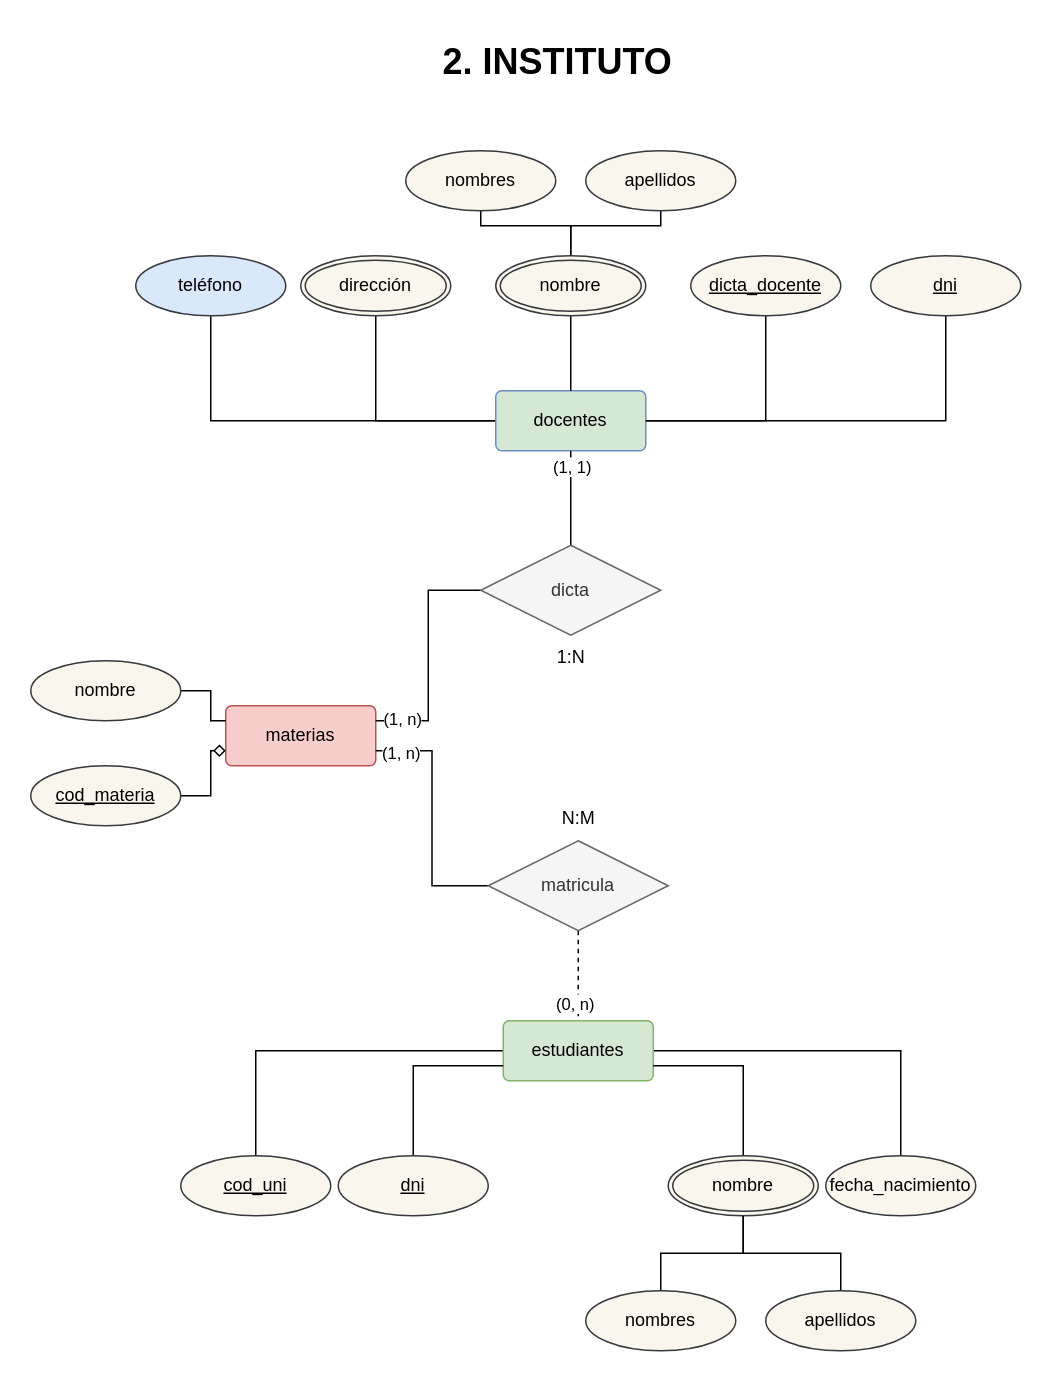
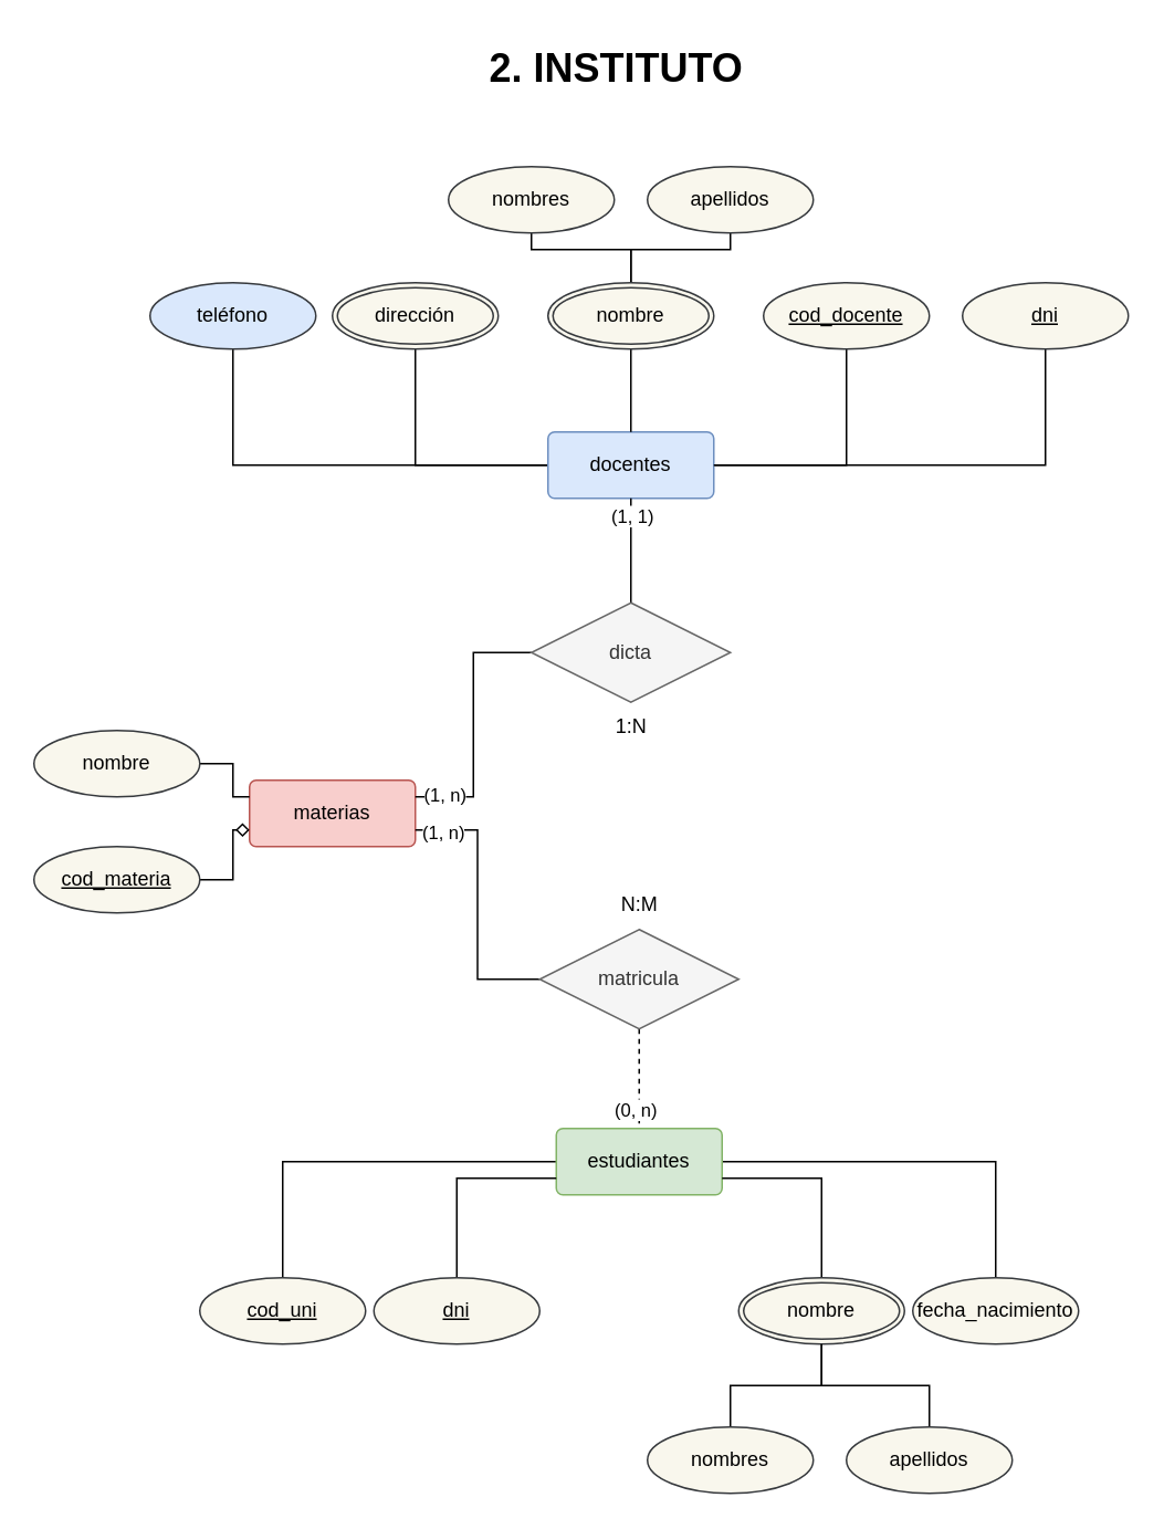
  <mxCell id="0" />
  <mxCell id="1" parent="0" />
  <mxCell id="2" style="edgeStyle=orthogonalEdgeStyle;rounded=0;orthogonalLoop=1;jettySize=auto;html=1;entryX=0.5;entryY=1;entryDx=0;entryDy=0;endArrow=none;endFill=0;" edge="1" parent="1" source="5" target="23"><mxGeometry relative="1" as="geometry" /></mxCell>
  <mxCell id="3" style="edgeStyle=orthogonalEdgeStyle;rounded=0;orthogonalLoop=1;jettySize=auto;html=1;entryX=0.5;entryY=1;entryDx=0;entryDy=0;endArrow=none;endFill=0;" edge="1" parent="1" source="5" target="48"><mxGeometry relative="1" as="geometry"><mxPoint x="250" y="210" as="targetPoint" /></mxGeometry></mxCell>
  <mxCell id="4" style="edgeStyle=orthogonalEdgeStyle;rounded=0;orthogonalLoop=1;jettySize=auto;html=1;entryX=0.5;entryY=1;entryDx=0;entryDy=0;endArrow=none;endFill=0;" edge="1" parent="1" source="5" target="29"><mxGeometry relative="1" as="geometry" /></mxCell>
- <mxCell id="5" value="docentes" style="rounded=1;arcSize=10;whiteSpace=wrap;html=1;align=center;fillColor=#d5e8d4;strokeColor=#6c8ebf;" vertex="1" parent="1"><mxGeometry x="330" y="260" width="100" height="40" as="geometry" /></mxCell>
+ <mxCell id="5" value="docentes" style="rounded=1;arcSize=10;whiteSpace=wrap;html=1;align=center;fillColor=#dae8fc;strokeColor=#6c8ebf;" vertex="1" parent="1"><mxGeometry x="330" y="260" width="100" height="40" as="geometry" /></mxCell>
  <mxCell id="6" value="materias" style="rounded=1;arcSize=10;whiteSpace=wrap;html=1;align=center;fillColor=#f8cecc;strokeColor=#b85450;" vertex="1" parent="1"><mxGeometry x="150" y="470" width="100" height="40" as="geometry" /></mxCell>
  <mxCell id="7" style="edgeStyle=orthogonalEdgeStyle;rounded=0;orthogonalLoop=1;jettySize=auto;html=1;entryX=0.5;entryY=0;entryDx=0;entryDy=0;endArrow=none;endFill=0;exitX=0;exitY=0.5;exitDx=0;exitDy=0;" edge="1" parent="1" source="9" target="24"><mxGeometry relative="1" as="geometry" /></mxCell>
  <mxCell id="8" style="edgeStyle=orthogonalEdgeStyle;rounded=0;orthogonalLoop=1;jettySize=auto;html=1;entryX=0.5;entryY=0;entryDx=0;entryDy=0;endArrow=none;endFill=0;" edge="1" parent="1" source="9" target="28"><mxGeometry relative="1" as="geometry" /></mxCell>
  <mxCell id="9" value="estudiantes" style="rounded=1;arcSize=10;whiteSpace=wrap;html=1;align=center;fillColor=#d5e8d4;strokeColor=#82b366;" vertex="1" parent="1"><mxGeometry x="335" y="680" width="100" height="40" as="geometry" /></mxCell>
  <mxCell id="10" value="&lt;h1 style=&quot;margin-top: 0px;&quot;&gt;2. INSTITUTO&lt;/h1&gt;" style="text;html=1;whiteSpace=wrap;overflow=hidden;rounded=0;" vertex="1" parent="1"><mxGeometry x="292.5" y="20" width="175" height="40" as="geometry" /></mxCell>
  <mxCell id="11" style="edgeStyle=orthogonalEdgeStyle;rounded=0;orthogonalLoop=1;jettySize=auto;html=1;entryX=1;entryY=0.75;entryDx=0;entryDy=0;endArrow=none;endFill=0;" edge="1" parent="1" source="15" target="6"><mxGeometry relative="1" as="geometry" /></mxCell>
  <mxCell id="12" value="(1, n)" style="edgeLabel;html=1;align=center;verticalAlign=middle;resizable=0;points=[];" connectable="0" vertex="1" parent="11"><mxGeometry x="0.806" y="1" relative="1" as="geometry"><mxPoint as="offset" /></mxGeometry></mxCell>
  <mxCell id="13" style="edgeStyle=orthogonalEdgeStyle;rounded=0;orthogonalLoop=1;jettySize=auto;html=1;entryX=0.5;entryY=0;entryDx=0;entryDy=0;endArrow=none;endFill=0;dashed=1;" edge="1" parent="1" source="15" target="9"><mxGeometry relative="1" as="geometry" /></mxCell>
  <mxCell id="14" value="(0, n)" style="edgeLabel;html=1;align=center;verticalAlign=middle;resizable=0;points=[];" connectable="0" vertex="1" parent="13"><mxGeometry x="0.6" y="-3" relative="1" as="geometry"><mxPoint as="offset" /></mxGeometry></mxCell>
  <mxCell id="15" value="matricula" style="shape=rhombus;perimeter=rhombusPerimeter;whiteSpace=wrap;html=1;align=center;fillColor=#f5f5f5;fontColor=#333333;strokeColor=#666666;" vertex="1" parent="1"><mxGeometry x="325" y="560" width="120" height="60" as="geometry" /></mxCell>
  <mxCell id="16" style="edgeStyle=orthogonalEdgeStyle;rounded=0;orthogonalLoop=1;jettySize=auto;html=1;endArrow=none;endFill=0;" edge="1" parent="1" source="20"><mxGeometry relative="1" as="geometry"><mxPoint x="380" y="300" as="targetPoint" /></mxGeometry></mxCell>
  <mxCell id="17" value="(1, 1)" style="edgeLabel;html=1;align=center;verticalAlign=middle;resizable=0;points=[];" connectable="0" vertex="1" parent="16"><mxGeometry x="0.922" y="2" relative="1" as="geometry"><mxPoint x="2" y="8" as="offset" /></mxGeometry></mxCell>
  <mxCell id="18" style="edgeStyle=orthogonalEdgeStyle;rounded=0;orthogonalLoop=1;jettySize=auto;html=1;entryX=1;entryY=0.25;entryDx=0;entryDy=0;endArrow=none;endFill=0;" edge="1" parent="1" source="20" target="6"><mxGeometry relative="1" as="geometry" /></mxCell>
  <mxCell id="19" value="(1, n)" style="edgeLabel;html=1;align=center;verticalAlign=middle;resizable=0;points=[];" connectable="0" vertex="1" parent="18"><mxGeometry x="0.782" y="-2" relative="1" as="geometry"><mxPoint as="offset" /></mxGeometry></mxCell>
  <mxCell id="20" value="dicta" style="shape=rhombus;perimeter=rhombusPerimeter;whiteSpace=wrap;html=1;align=center;fillColor=#f5f5f5;fontColor=#333333;strokeColor=#666666;" vertex="1" parent="1"><mxGeometry x="320" y="363" width="120" height="60" as="geometry" /></mxCell>
  <mxCell id="21" style="edgeStyle=orthogonalEdgeStyle;rounded=0;orthogonalLoop=1;jettySize=auto;html=1;entryX=0;entryY=0.75;entryDx=0;entryDy=0;endArrow=diamond;endFill=0;" edge="1" parent="1" source="22" target="6"><mxGeometry relative="1" as="geometry" /></mxCell>
  <mxCell id="22" value="cod_materia" style="ellipse;whiteSpace=wrap;html=1;align=center;fontStyle=4;fillColor=#f9f7ed;strokeColor=#36393d;" vertex="1" parent="1"><mxGeometry x="20" y="510" width="100" height="40" as="geometry" /></mxCell>
- <mxCell id="23" value="dicta_docente" style="ellipse;whiteSpace=wrap;html=1;align=center;fontStyle=4;fillColor=#f9f7ed;strokeColor=#36393d;" vertex="1" parent="1"><mxGeometry x="460" y="170" width="100" height="40" as="geometry" /></mxCell>
+ <mxCell id="23" value="cod_docente" style="ellipse;whiteSpace=wrap;html=1;align=center;fontStyle=4;fillColor=#f9f7ed;strokeColor=#36393d;" vertex="1" parent="1"><mxGeometry x="460" y="170" width="100" height="40" as="geometry" /></mxCell>
  <mxCell id="24" value="cod_uni" style="ellipse;whiteSpace=wrap;html=1;align=center;fontStyle=4;fillColor=#f9f7ed;strokeColor=#36393d;" vertex="1" parent="1"><mxGeometry x="120" y="770" width="100" height="40" as="geometry" /></mxCell>
  <mxCell id="25" style="edgeStyle=orthogonalEdgeStyle;rounded=0;orthogonalLoop=1;jettySize=auto;html=1;entryX=0;entryY=0.25;entryDx=0;entryDy=0;endArrow=none;endFill=0;exitX=1;exitY=0.5;exitDx=0;exitDy=0;" edge="1" parent="1" source="26" target="6"><mxGeometry relative="1" as="geometry"><Array as="points"><mxPoint x="140" y="460" /><mxPoint x="140" y="480" /></Array></mxGeometry></mxCell>
  <mxCell id="26" value="nombre" style="ellipse;whiteSpace=wrap;html=1;align=center;fillColor=#f9f7ed;strokeColor=#36393d;" vertex="1" parent="1"><mxGeometry x="20" y="440" width="100" height="40" as="geometry" /></mxCell>
  <mxCell id="27" style="edgeStyle=orthogonalEdgeStyle;rounded=0;orthogonalLoop=1;jettySize=auto;html=1;exitX=0.5;exitY=1;exitDx=0;exitDy=0;" edge="1" parent="1" source="26" target="26"><mxGeometry relative="1" as="geometry" /></mxCell>
  <mxCell id="28" value="fecha_nacimiento" style="ellipse;whiteSpace=wrap;html=1;align=center;fillColor=#f9f7ed;strokeColor=#36393d;" vertex="1" parent="1"><mxGeometry x="550" y="770" width="100" height="40" as="geometry" /></mxCell>
  <mxCell id="29" value="teléfono" style="ellipse;whiteSpace=wrap;html=1;align=center;fillColor=#dae8fc;strokeColor=#36393d;" vertex="1" parent="1"><mxGeometry x="90" y="170" width="100" height="40" as="geometry" /></mxCell>
  <mxCell id="30" value="N:M" style="text;html=1;align=center;verticalAlign=middle;resizable=0;points=[];autosize=1;strokeColor=none;fillColor=none;" vertex="1" parent="1"><mxGeometry x="360" y="530" width="50" height="30" as="geometry" /></mxCell>
  <mxCell id="31" value="1:N" style="text;html=1;align=center;verticalAlign=middle;resizable=0;points=[];autosize=1;strokeColor=none;fillColor=none;" vertex="1" parent="1"><mxGeometry x="360" y="423" width="40" height="30" as="geometry" /></mxCell>
  <mxCell id="32" style="edgeStyle=orthogonalEdgeStyle;rounded=0;orthogonalLoop=1;jettySize=auto;html=1;entryX=0.5;entryY=1;entryDx=0;entryDy=0;endArrow=none;endFill=0;" edge="1" parent="1" source="35" target="36"><mxGeometry relative="1" as="geometry" /></mxCell>
  <mxCell id="33" style="edgeStyle=orthogonalEdgeStyle;rounded=0;orthogonalLoop=1;jettySize=auto;html=1;entryX=0.5;entryY=1;entryDx=0;entryDy=0;endArrow=none;endFill=0;" edge="1" parent="1" source="35" target="37"><mxGeometry relative="1" as="geometry" /></mxCell>
  <mxCell id="34" style="edgeStyle=orthogonalEdgeStyle;rounded=0;orthogonalLoop=1;jettySize=auto;html=1;entryX=0.5;entryY=0;entryDx=0;entryDy=0;endArrow=none;endFill=0;" edge="1" parent="1" source="35" target="5"><mxGeometry relative="1" as="geometry" /></mxCell>
  <mxCell id="35" value="nombre" style="ellipse;shape=doubleEllipse;margin=3;whiteSpace=wrap;html=1;align=center;fillColor=#f9f7ed;strokeColor=#36393d;" vertex="1" parent="1"><mxGeometry x="330" y="170" width="100" height="40" as="geometry" /></mxCell>
  <mxCell id="36" value="nombres" style="ellipse;whiteSpace=wrap;html=1;align=center;fillColor=#f9f7ed;strokeColor=#36393d;" vertex="1" parent="1"><mxGeometry x="270" y="100" width="100" height="40" as="geometry" /></mxCell>
  <mxCell id="37" value="apellidos" style="ellipse;whiteSpace=wrap;html=1;align=center;fillColor=#f9f7ed;strokeColor=#36393d;" vertex="1" parent="1"><mxGeometry x="390" y="100" width="100" height="40" as="geometry" /></mxCell>
  <mxCell id="38" style="edgeStyle=orthogonalEdgeStyle;rounded=0;orthogonalLoop=1;jettySize=auto;html=1;entryX=0.5;entryY=0;entryDx=0;entryDy=0;endArrow=none;endFill=0;" edge="1" parent="1" source="40" target="41"><mxGeometry relative="1" as="geometry"><mxPoint x="440" y="850" as="targetPoint" /></mxGeometry></mxCell>
  <mxCell id="39" style="edgeStyle=orthogonalEdgeStyle;rounded=0;orthogonalLoop=1;jettySize=auto;html=1;entryX=1;entryY=0.75;entryDx=0;entryDy=0;endArrow=none;endFill=0;exitX=0.5;exitY=0;exitDx=0;exitDy=0;" edge="1" parent="1" source="40" target="9"><mxGeometry relative="1" as="geometry" /></mxCell>
  <mxCell id="40" value="nombre" style="ellipse;shape=doubleEllipse;margin=3;whiteSpace=wrap;html=1;align=center;fillColor=#f9f7ed;strokeColor=#36393d;" vertex="1" parent="1"><mxGeometry x="445" y="770" width="100" height="40" as="geometry" /></mxCell>
  <mxCell id="41" value="nombres" style="ellipse;whiteSpace=wrap;html=1;align=center;fillColor=#f9f7ed;strokeColor=#36393d;" vertex="1" parent="1"><mxGeometry x="390" y="860" width="100" height="40" as="geometry" /></mxCell>
  <mxCell id="42" style="edgeStyle=orthogonalEdgeStyle;rounded=0;orthogonalLoop=1;jettySize=auto;html=1;entryX=0.5;entryY=1;entryDx=0;entryDy=0;endArrow=none;endFill=0;" edge="1" parent="1" source="43" target="40"><mxGeometry relative="1" as="geometry" /></mxCell>
  <mxCell id="43" value="apellidos" style="ellipse;whiteSpace=wrap;html=1;align=center;fillColor=#f9f7ed;strokeColor=#36393d;" vertex="1" parent="1"><mxGeometry x="510" y="860" width="100" height="40" as="geometry" /></mxCell>
  <mxCell id="44" style="edgeStyle=orthogonalEdgeStyle;rounded=0;orthogonalLoop=1;jettySize=auto;html=1;entryX=1;entryY=0.5;entryDx=0;entryDy=0;exitX=0.5;exitY=1;exitDx=0;exitDy=0;endArrow=none;endFill=0;" edge="1" parent="1" source="45" target="5"><mxGeometry relative="1" as="geometry" /></mxCell>
  <mxCell id="45" value="dni" style="ellipse;whiteSpace=wrap;html=1;align=center;fontStyle=4;fillColor=#f9f7ed;strokeColor=#36393d;" vertex="1" parent="1"><mxGeometry x="580" y="170" width="100" height="40" as="geometry" /></mxCell>
  <mxCell id="46" style="edgeStyle=orthogonalEdgeStyle;rounded=0;orthogonalLoop=1;jettySize=auto;html=1;entryX=0;entryY=0.75;entryDx=0;entryDy=0;exitX=0.5;exitY=0;exitDx=0;exitDy=0;endArrow=none;endFill=0;" edge="1" parent="1" source="47" target="9"><mxGeometry relative="1" as="geometry" /></mxCell>
  <mxCell id="47" value="dni" style="ellipse;whiteSpace=wrap;html=1;align=center;fontStyle=4;fillColor=#f9f7ed;strokeColor=#36393d;" vertex="1" parent="1"><mxGeometry x="225" y="770" width="100" height="40" as="geometry" /></mxCell>
  <mxCell id="48" value="dirección" style="ellipse;shape=doubleEllipse;margin=3;whiteSpace=wrap;html=1;align=center;fillColor=#f9f7ed;strokeColor=#36393d;" vertex="1" parent="1"><mxGeometry x="200" y="170" width="100" height="40" as="geometry" /></mxCell>
